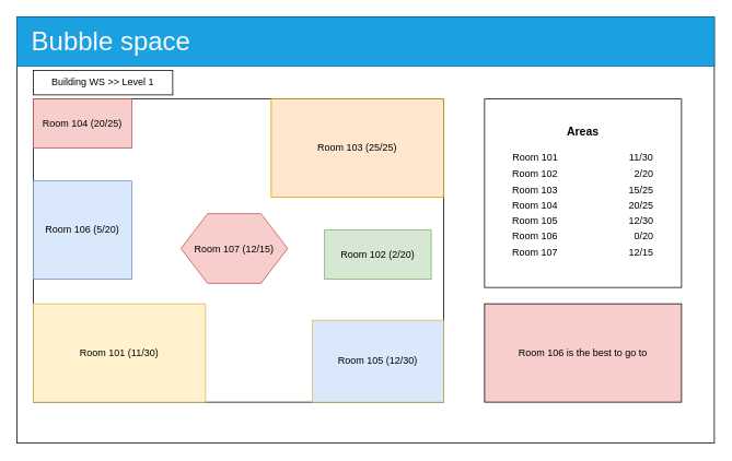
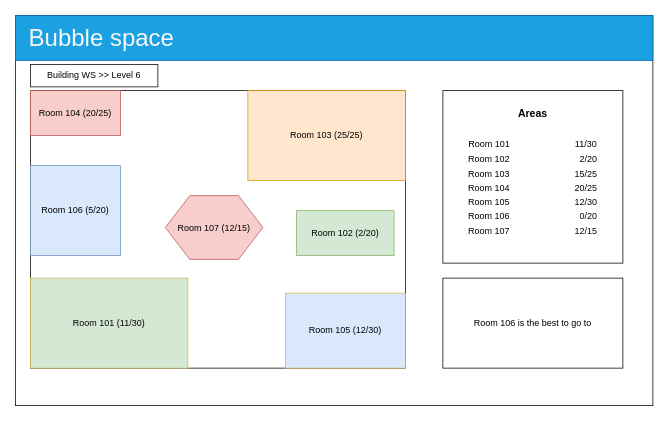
  <mxCell id="0" />
  <mxCell id="1" parent="0" />
  <mxCell id="2" value="" style="rounded=0;whiteSpace=wrap;html=1;" vertex="1" parent="1"><mxGeometry y="20" width="850" height="520" as="geometry" x="20" /></mxCell>
  <mxCell id="3" value="" style="rounded=0;whiteSpace=wrap;html=1;" vertex="1" parent="1"><mxGeometry x="40" y="120" width="500" height="370" as="geometry" /></mxCell>
  <mxCell id="4" value="Room 104 (20/25)" style="rounded=0;whiteSpace=wrap;html=1;fillColor=#f8cecc;strokeColor=#b85450;" vertex="1" parent="1"><mxGeometry x="40" y="120" width="120" height="60" as="geometry" /></mxCell>
  <mxCell id="5" value="Room 106 (5/20)" style="rounded=0;whiteSpace=wrap;html=1;fillColor=#dae8fc;strokeColor=#6c8ebf;" vertex="1" parent="1"><mxGeometry x="40" y="220" width="120" height="120" as="geometry" /></mxCell>
  <mxCell id="6" value="Room 103 (25/25)" style="rounded=0;whiteSpace=wrap;html=1;fillColor=#ffe6cc;strokeColor=#d79b00;" vertex="1" parent="1"><mxGeometry x="330" y="120" width="210" height="120" as="geometry" /></mxCell>
  <mxCell id="7" value="Room 105 (12/30)" style="rounded=0;whiteSpace=wrap;html=1;fillColor=#dae8fc;strokeColor=#d6b656;" vertex="1" parent="1"><mxGeometry x="380" y="390" width="160" height="100" as="geometry" /></mxCell>
  <mxCell id="8" value="Room 107 (12/15)" style="shape=hexagon;perimeter=hexagonPerimeter2;whiteSpace=wrap;html=1;fillColor=#f8cecc;strokeColor=#b85450;" vertex="1" parent="1"><mxGeometry x="220" y="260" width="130" height="85" as="geometry" /></mxCell>
  <mxCell id="9" value="Room 102 (2/20)" style="rounded=0;whiteSpace=wrap;html=1;fillColor=#d5e8d4;strokeColor=#82b366;" vertex="1" parent="1"><mxGeometry x="395" y="280" width="130" height="60" as="geometry" /></mxCell>
- <mxCell id="10" value="Room 101 (11/30)" style="rounded=0;whiteSpace=wrap;html=1;fillColor=#fff2cc;strokeColor=#d6b656;" vertex="1" parent="1"><mxGeometry x="40" y="370" width="210" height="120" as="geometry" /></mxCell>
+ <mxCell id="10" value="Room 101 (11/30)" style="rounded=0;whiteSpace=wrap;html=1;fillColor=#d5e8d4;strokeColor=#d6b656;" vertex="1" parent="1"><mxGeometry x="40" y="370" width="210" height="120" as="geometry" /></mxCell>
  <mxCell id="11" value="" style="rounded=0;whiteSpace=wrap;html=1;" vertex="1" parent="1"><mxGeometry x="590" y="120" width="240" height="230" as="geometry" /></mxCell>
- <mxCell id="12" value="&lt;font style=&quot;font-size: 14px&quot;&gt;&lt;b&gt;Areas&lt;/b&gt;&lt;/font&gt;" style="text;html=1;strokeColor=none;fillColor=none;align=center;verticalAlign=middle;whiteSpace=wrap;rounded=0;" vertex="1" parent="1"><mxGeometry x="690" y="150" width="40" height="20" as="geometry" /></mxCell>
+ <mxCell id="12" value="&lt;font style=&quot;font-size: 14px&quot;&gt;&lt;b&gt;Areas&lt;/b&gt;&lt;/font&gt;" style="text;html=1;strokeColor=none;fillColor=none;align=center;verticalAlign=middle;whiteSpace=wrap;rounded=0;" vertex="1" parent="1"><mxGeometry x="690" y="140" width="40" height="20" as="geometry" /></mxCell>
  <mxCell id="13" value="&lt;p style=&quot;line-height: 160%&quot;&gt;Room 101&amp;nbsp; &amp;nbsp; &amp;nbsp; &amp;nbsp; &amp;nbsp; &amp;nbsp; &amp;nbsp; &amp;nbsp; &amp;nbsp; &amp;nbsp; &amp;nbsp; &amp;nbsp; &amp;nbsp; 11/30&lt;br&gt;Room 102&amp;nbsp; &amp;nbsp; &amp;nbsp; &amp;nbsp; &amp;nbsp; &amp;nbsp; &amp;nbsp; &amp;nbsp; &amp;nbsp; &amp;nbsp; &amp;nbsp; &amp;nbsp; &amp;nbsp; &amp;nbsp; 2/20&lt;br&gt;Room 103&amp;nbsp; &amp;nbsp; &amp;nbsp; &amp;nbsp; &amp;nbsp; &amp;nbsp; &amp;nbsp; &amp;nbsp; &amp;nbsp; &amp;nbsp; &amp;nbsp; &amp;nbsp; &amp;nbsp; 15/25&lt;br&gt;Room 104&amp;nbsp; &amp;nbsp; &amp;nbsp; &amp;nbsp; &amp;nbsp; &amp;nbsp; &amp;nbsp; &amp;nbsp; &amp;nbsp; &amp;nbsp; &amp;nbsp; &amp;nbsp; &amp;nbsp; 20/25&lt;br&gt;Room 105&amp;nbsp; &amp;nbsp; &amp;nbsp; &amp;nbsp; &amp;nbsp; &amp;nbsp; &amp;nbsp; &amp;nbsp; &amp;nbsp; &amp;nbsp; &amp;nbsp; &amp;nbsp; &amp;nbsp; 12/30&lt;br&gt;Room 106&amp;nbsp; &amp;nbsp; &amp;nbsp; &amp;nbsp; &amp;nbsp; &amp;nbsp; &amp;nbsp; &amp;nbsp; &amp;nbsp; &amp;nbsp; &amp;nbsp; &amp;nbsp; &amp;nbsp; &amp;nbsp; 0/20&lt;br&gt;Room 107&amp;nbsp; &amp;nbsp; &amp;nbsp; &amp;nbsp; &amp;nbsp; &amp;nbsp; &amp;nbsp; &amp;nbsp; &amp;nbsp; &amp;nbsp; &amp;nbsp; &amp;nbsp; &amp;nbsp; 12/15&lt;br&gt;&lt;/p&gt;" style="text;html=1;strokeColor=none;fillColor=none;align=center;verticalAlign=middle;whiteSpace=wrap;rounded=0;" vertex="1" parent="1"><mxGeometry x="620" y="240" width="180" height="20" as="geometry" /></mxCell>
- <mxCell id="14" value="Room 106 is the best to go to" style="rounded=0;whiteSpace=wrap;html=1;fillColor=#f8cecc;" vertex="1" parent="1"><mxGeometry x="590" y="370" width="240" height="120" as="geometry" /></mxCell>
- <mxCell id="15" value="Building WS &amp;gt;&amp;gt; Level 1" style="rounded=0;whiteSpace=wrap;html=1;" vertex="1" parent="1"><mxGeometry x="40" y="85" width="170" height="30" as="geometry" /></mxCell>
+ <mxCell id="14" value="Room 106 is the best to go to" style="rounded=0;whiteSpace=wrap;html=1;" vertex="1" parent="1"><mxGeometry x="590" y="370" width="240" height="120" as="geometry" /></mxCell>
+ <mxCell id="15" value="Building WS &amp;gt;&amp;gt; Level 6" style="rounded=0;whiteSpace=wrap;html=1;" vertex="1" parent="1"><mxGeometry x="40" y="85" width="170" height="30" as="geometry" /></mxCell>
  <mxCell id="16" value="" style="rounded=0;whiteSpace=wrap;html=1;fillColor=#1ba1e2;strokeColor=#006EAF;fontColor=#ffffff;" vertex="1" parent="1"><mxGeometry y="20" width="850" height="60" as="geometry" x="20" /></mxCell>
  <mxCell id="17" value="&lt;font color=&quot;#f7f7f7&quot; style=&quot;font-size: 32px&quot;&gt;Bubble space&lt;/font&gt;" style="text;html=1;strokeColor=none;fillColor=none;align=center;verticalAlign=middle;whiteSpace=wrap;rounded=0;" vertex="1" parent="1"><mxGeometry x="30" y="40" width="210" height="20" as="geometry" /></mxCell>
